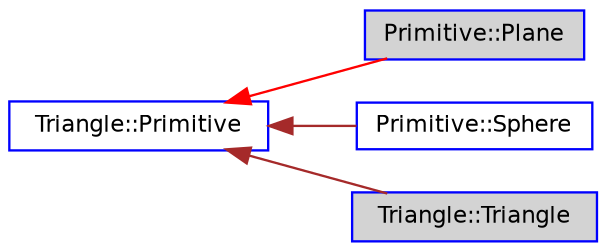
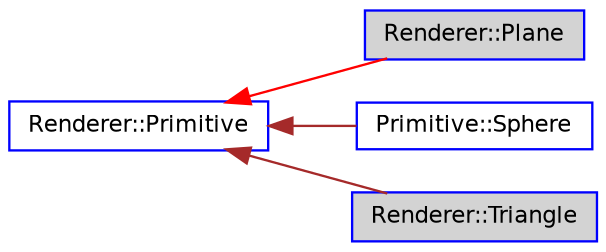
  digraph {
    rankdir=LR
    node [color=blue fillcolor=white fontname=Helvetica fontsize=10 shape=record style=filled]
    edge [color=brown dir=back fontname=Helvetica fontsize=10 labelfontname=Helvetica labelfontsize=10 style=solid]
-   n1 [height=0.2 label="Triangle::Primitive" width=0.4]
-   n2 [fillcolor=lightgrey height=0.2 label="Primitive::Plane" width=0.4]
+   n1 [height=0.2 label="Renderer::Primitive" width=0.4]
+   n2 [fillcolor=lightgrey height=0.2 label="Renderer::Plane" width=0.4]
    n3 [height=0.2 label="Primitive::Sphere" width=0.4]
-   n4 [fillcolor=lightgrey height=0.2 label="Triangle::Triangle" width=0.4]
+   n4 [fillcolor=lightgrey height=0.2 label="Renderer::Triangle" width=0.4]
    n1 -> n2 [color=red]
    n1 -> n3
    n1 -> n4
  }
